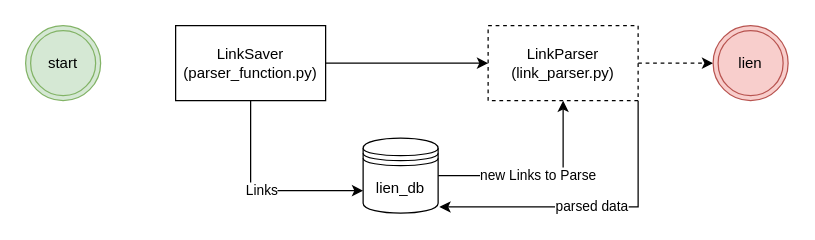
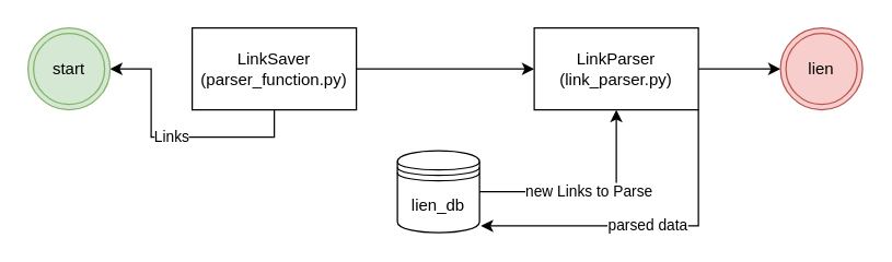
  <mxCell id="0" />
  <mxCell id="1" parent="0" />
- <mxCell id="2" value="Links" style="edgeStyle=orthogonalEdgeStyle;rounded=0;orthogonalLoop=1;jettySize=auto;html=1;exitX=0.5;exitY=1;exitDx=0;exitDy=0;entryX=0;entryY=0.7;entryDx=0;entryDy=0;" edge="1" parent="1" source="4" target="7"><mxGeometry relative="1" as="geometry" /></mxCell>
+ <mxCell id="2" value="Links" style="edgeStyle=orthogonalEdgeStyle;rounded=0;orthogonalLoop=1;jettySize=auto;html=1;exitX=0.5;exitY=1;exitDx=0;exitDy=0;" edge="1" parent="1" source="4" target="5"><mxGeometry relative="1" as="geometry" /></mxCell>
  <mxCell id="3" style="edgeStyle=orthogonalEdgeStyle;rounded=0;orthogonalLoop=1;jettySize=auto;html=1;exitX=1;exitY=0.5;exitDx=0;exitDy=0;" edge="1" parent="1" source="4" target="9"><mxGeometry relative="1" as="geometry" /></mxCell>
  <mxCell id="4" value="LinkSaver&lt;br&gt;(parser_function.py)" style="rounded=0;whiteSpace=wrap;html=1;" vertex="1" parent="1"><mxGeometry x="140" y="20" width="120" height="60" as="geometry" /></mxCell>
  <mxCell id="5" value="start" style="ellipse;shape=doubleEllipse;html=1;dashed=0;whiteSpace=wrap;aspect=fixed;fillColor=#d5e8d4;strokeColor=#82b366;" vertex="1" parent="1"><mxGeometry x="20" y="20" width="60" height="60" as="geometry" /></mxCell>
  <mxCell id="6" value="new Links to Parse" style="edgeStyle=orthogonalEdgeStyle;rounded=0;orthogonalLoop=1;jettySize=auto;html=1;exitX=1;exitY=0.5;exitDx=0;exitDy=0;" edge="1" parent="1" source="7" target="9"><mxGeometry relative="1" as="geometry" /></mxCell>
  <mxCell id="7" value="lien_db" style="shape=datastore;whiteSpace=wrap;html=1;" vertex="1" parent="1"><mxGeometry x="290" y="110" width="60" height="60" as="geometry" /></mxCell>
- <mxCell id="8" style="edgeStyle=orthogonalEdgeStyle;rounded=0;orthogonalLoop=1;jettySize=auto;html=1;exitX=1;exitY=0.5;exitDx=0;exitDy=0;entryX=0;entryY=0.5;entryDx=0;entryDy=0;dashed=1;" edge="1" parent="1" source="9" target="11"><mxGeometry relative="1" as="geometry" /></mxCell>
- <mxCell id="9" value="LinkParser&lt;br&gt;(link_parser.py)" style="rounded=0;whiteSpace=wrap;html=1;dashed=1;" vertex="1" parent="1"><mxGeometry x="390" y="20" width="120" height="60" as="geometry" /></mxCell>
+ <mxCell id="8" style="edgeStyle=orthogonalEdgeStyle;rounded=0;orthogonalLoop=1;jettySize=auto;html=1;exitX=1;exitY=0.5;exitDx=0;exitDy=0;entryX=0;entryY=0.5;entryDx=0;entryDy=0;" edge="1" parent="1" source="9" target="11"><mxGeometry relative="1" as="geometry" /></mxCell>
+ <mxCell id="9" value="LinkParser&lt;br&gt;(link_parser.py)" style="rounded=0;whiteSpace=wrap;html=1;" vertex="1" parent="1"><mxGeometry x="390" y="20" width="120" height="60" as="geometry" /></mxCell>
  <mxCell id="10" value="parsed data" style="edgeStyle=orthogonalEdgeStyle;rounded=0;orthogonalLoop=1;jettySize=auto;html=1;exitX=1;exitY=1;exitDx=0;exitDy=0;entryX=1.017;entryY=0.917;entryDx=0;entryDy=0;entryPerimeter=0;" edge="1" parent="1" source="9" target="7"><mxGeometry relative="1" as="geometry" /></mxCell>
  <mxCell id="11" value="lien" style="ellipse;shape=doubleEllipse;html=1;dashed=0;whiteSpace=wrap;aspect=fixed;fillColor=#f8cecc;strokeColor=#b85450;" vertex="1" parent="1"><mxGeometry x="570" y="20" width="60" height="60" as="geometry" /></mxCell>
